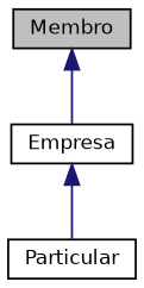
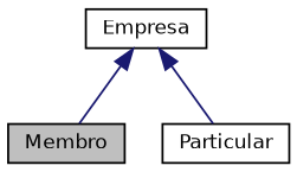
  digraph {
    node [color=black fillcolor=white fontname=Helvetica fontsize=10 shape=record style=filled]
    edge [color=midnightblue dir=back fontname=Helvetica fontsize=10 labelfontname=Helvetica labelfontsize=10 style=solid]
    n1 [fillcolor=grey75 fontcolor=black height=0.2 label=Membro width=0.4]
    n2 [height=0.2 label=Empresa width=0.4]
    n3 [height=0.2 label=Particular width=0.4]
-   n1 -> n2
+   n2 -> n1
    n2 -> n3
  }
